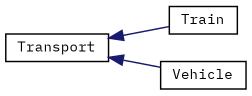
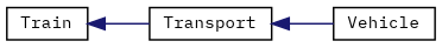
  digraph {
    fontname="IBM Plex Mono"
    rankdir=LR
    node [color=black fillcolor=white fontname="IBM Plex Mono" fontsize=10 shape=record style=filled]
    edge [color=midnightblue dir=back fontname="IBM Plex Mono" fontsize=10 labelfontname=Helvetica labelfontsize=10 style=solid]
    n1 [height=0.2 label=Transport width=0.4]
    n2 [height=0.2 label=Train width=0.4]
    n3 [height=0.2 label=Vehicle width=0.4]
-   n1 -> n2
+   n2 -> n1
    n1 -> n3
  }
